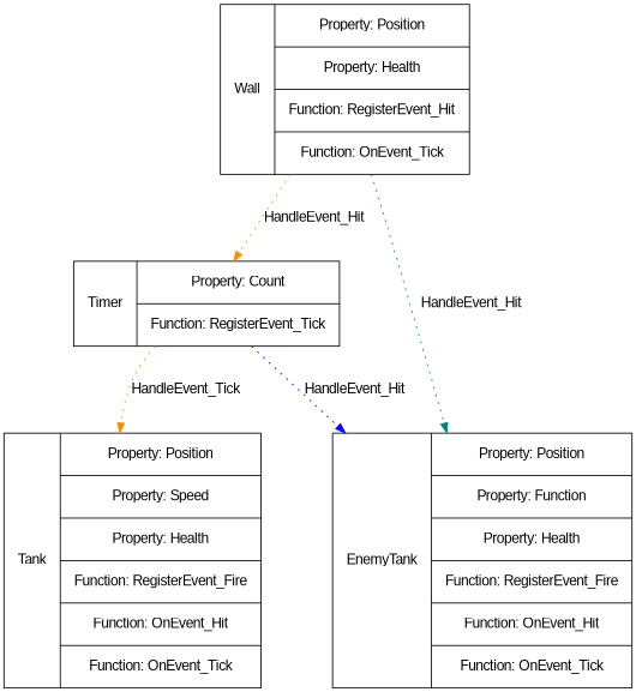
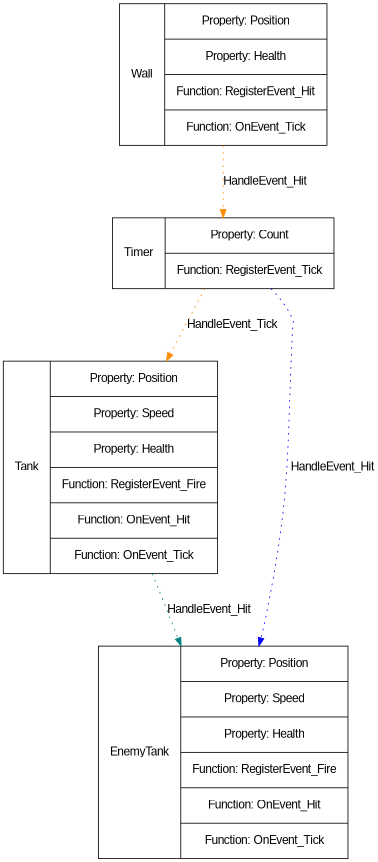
  strict digraph {
    compound=true
    concentrate=true
    fontname=Arial
    newrank=true
    nodesep=1
    ranksep=1
    node [fontname=Arial margin=0.2 shape=record]
    edge [color=darkorange fontname=Arial style=dotted]
    n1 [label="Timer | { Property: Count | Function: RegisterEvent_Tick } "]
    n2 [label="Tank | { Property: Position | Property: Speed | Property: Health | Function: RegisterEvent_Fire | Function: OnEvent_Hit |Function: OnEvent_Tick }"]
-   n3 [label="EnemyTank | { Property: Position | Property: Function | Property: Health | Function: RegisterEvent_Fire | Function: OnEvent_Hit |Function: OnEvent_Tick }"]
+   n3 [label="EnemyTank | { Property: Position | Property: Speed | Property: Health | Function: RegisterEvent_Fire | Function: OnEvent_Hit |Function: OnEvent_Tick }"]
    n4 [label="Wall | { Property: Position | Property: Health | Function: RegisterEvent_Hit | Function: OnEvent_Tick }"]
    n1 -> n2 [label=HandleEvent_Tick]
    n1 -> n3 [color=blue label=HandleEvent_Hit]
    n4 -> n1 [label=HandleEvent_Hit]
-   n4 -> n3 [color=teal label=HandleEvent_Hit]
+   n2 -> n3 [color=teal label=HandleEvent_Hit]
  }
